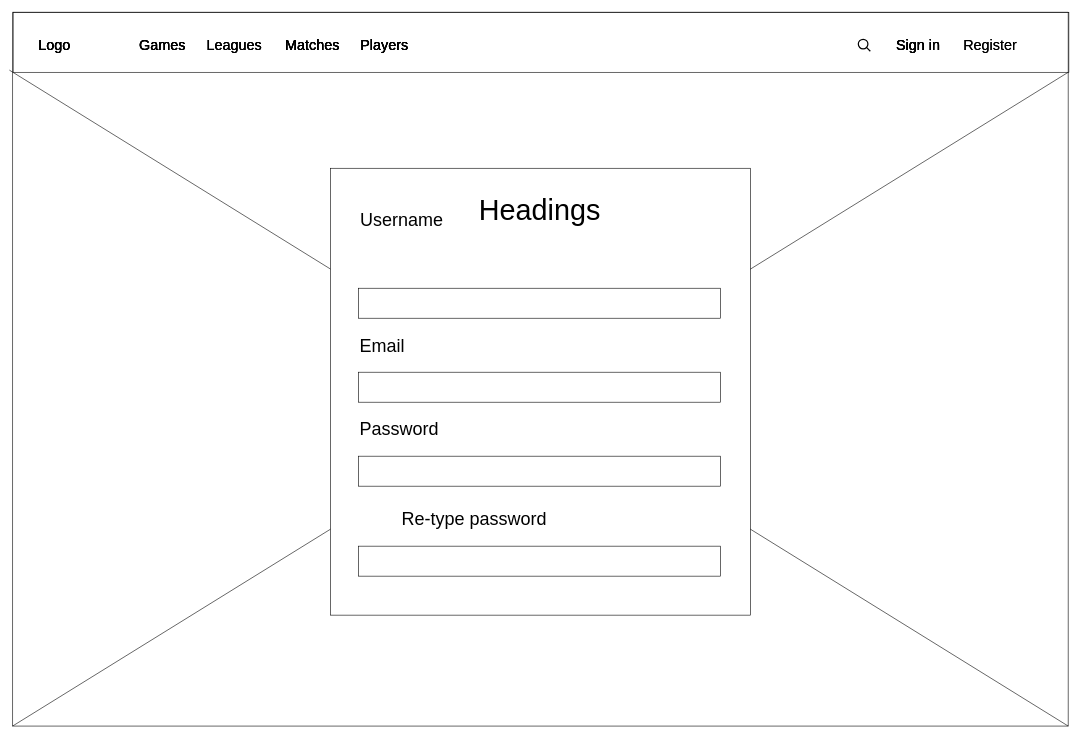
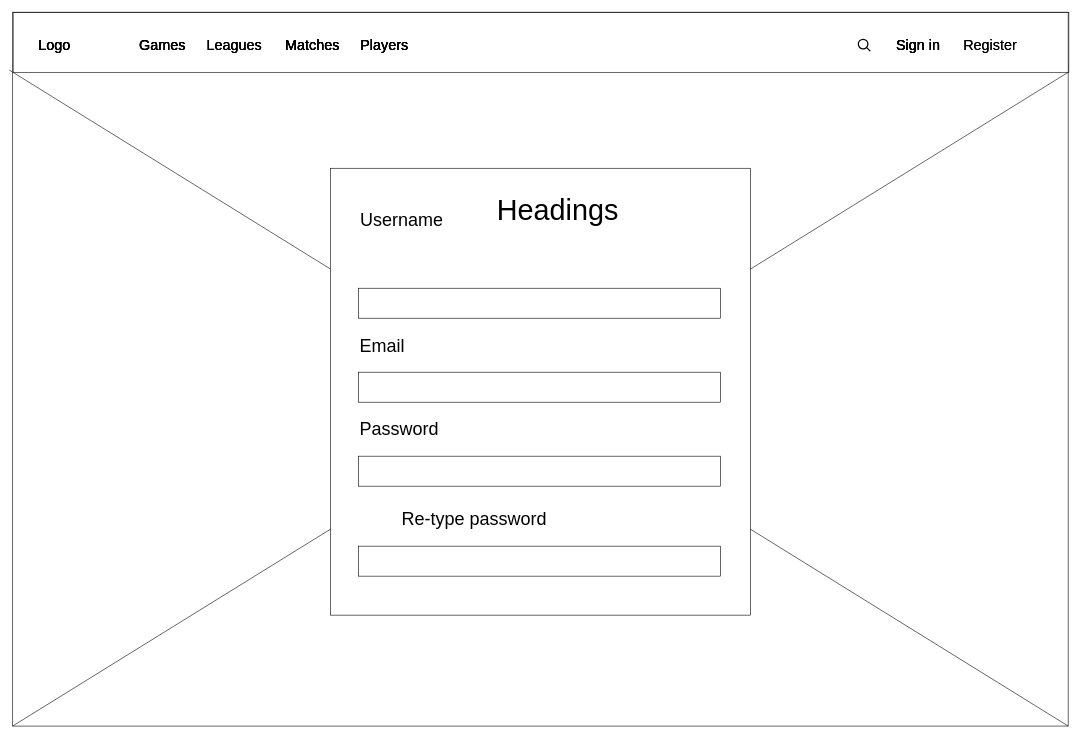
  <mxCell id="0" />
  <mxCell id="1" parent="0" />
  <mxCell id="2" value="" style="endArrow=none;html=1;rounded=0;entryX=1;entryY=0.084;entryDx=0;entryDy=0;exitX=0;exitY=1;exitDx=0;exitDy=0;entryPerimeter=0;" edge="1" parent="1" source="12" target="12"><mxGeometry width="50" height="50" relative="1" as="geometry"><mxPoint x="590" y="680" as="sourcePoint" /><mxPoint x="690" y="580" as="targetPoint" /></mxGeometry></mxCell>
  <mxCell id="3" value="" style="endArrow=none;html=1;rounded=0;entryX=-0.003;entryY=0.081;entryDx=0;entryDy=0;exitX=1;exitY=1;exitDx=0;exitDy=0;entryPerimeter=0;startArrow=none;" edge="1" parent="1" source="12" target="12"><mxGeometry width="50" height="50" relative="1" as="geometry"><mxPoint x="970" y="700" as="sourcePoint" /><mxPoint x="590" y="580" as="targetPoint" /></mxGeometry></mxCell>
  <mxCell id="4" value="Register" style="text;html=1;strokeColor=none;fillColor=none;align=center;verticalAlign=middle;whiteSpace=wrap;rounded=0;labelBackgroundColor=none;fontSize=24;" vertex="1" parent="1"><mxGeometry x="1600" y="60" width="100" height="30" as="geometry" /></mxCell>
  <mxCell id="5" value="Logo" style="text;html=1;strokeColor=none;fillColor=none;align=center;verticalAlign=middle;whiteSpace=wrap;rounded=0;labelBackgroundColor=none;fontSize=24;" vertex="1" parent="1"><mxGeometry x="60" y="60" width="60" height="30" as="geometry" /></mxCell>
  <mxCell id="6" value="Games" style="text;html=1;strokeColor=none;fillColor=none;align=center;verticalAlign=middle;whiteSpace=wrap;rounded=0;labelBackgroundColor=none;fontSize=24;" vertex="1" parent="1"><mxGeometry x="220" y="60" width="100" height="30" as="geometry" /></mxCell>
  <mxCell id="7" value="Leagues" style="text;html=1;strokeColor=none;fillColor=none;align=center;verticalAlign=middle;whiteSpace=wrap;rounded=0;labelBackgroundColor=none;fontSize=24;" vertex="1" parent="1"><mxGeometry x="340" y="60" width="100" height="30" as="geometry" /></mxCell>
  <mxCell id="8" value="Matches" style="text;html=1;strokeColor=none;fillColor=none;align=center;verticalAlign=middle;whiteSpace=wrap;rounded=0;labelBackgroundColor=none;fontSize=24;" vertex="1" parent="1"><mxGeometry x="470" y="60" width="100" height="30" as="geometry" /></mxCell>
  <mxCell id="9" value="Players" style="text;html=1;strokeColor=none;fillColor=none;align=center;verticalAlign=middle;whiteSpace=wrap;rounded=0;labelBackgroundColor=none;fontSize=24;" vertex="1" parent="1"><mxGeometry x="590" y="60" width="100" height="30" as="geometry" /></mxCell>
  <mxCell id="10" value="Sign in" style="text;html=1;strokeColor=none;fillColor=none;align=center;verticalAlign=middle;whiteSpace=wrap;rounded=0;labelBackgroundColor=none;fontSize=24;" vertex="1" parent="1"><mxGeometry x="1480" y="60" width="100" height="30" as="geometry" /></mxCell>
  <mxCell id="11" value="" style="rounded=0;whiteSpace=wrap;html=1;fillColor=none;" vertex="1" parent="1"><mxGeometry x="21" width="1760" height="100" as="geometry" y="20" /></mxCell>
  <mxCell id="12" value="" style="swimlane;startSize=0;" vertex="1" parent="1"><mxGeometry x="20" width="1760" height="1190" as="geometry" y="20"><mxRectangle x="80" width="50" height="40" as="alternateBounds" /></mxGeometry></mxCell>
  <mxCell id="13" value="Logo" style="text;html=1;strokeColor=none;fillColor=none;align=center;verticalAlign=middle;whiteSpace=wrap;rounded=0;labelBackgroundColor=none;fontSize=24;" vertex="1" parent="12"><mxGeometry x="40" y="40" width="60" height="30" as="geometry" /></mxCell>
  <mxCell id="14" value="Games" style="text;html=1;strokeColor=none;fillColor=none;align=center;verticalAlign=middle;whiteSpace=wrap;rounded=0;labelBackgroundColor=none;fontSize=24;" vertex="1" parent="12"><mxGeometry x="200" y="40" width="100" height="30" as="geometry" /></mxCell>
  <mxCell id="15" value="Matches" style="text;html=1;strokeColor=none;fillColor=none;align=center;verticalAlign=middle;whiteSpace=wrap;rounded=0;labelBackgroundColor=none;fontSize=24;" vertex="1" parent="12"><mxGeometry x="450" y="40" width="100" height="30" as="geometry" /></mxCell>
  <mxCell id="16" value="Players" style="text;html=1;strokeColor=none;fillColor=none;align=center;verticalAlign=middle;whiteSpace=wrap;rounded=0;labelBackgroundColor=none;fontSize=24;" vertex="1" parent="12"><mxGeometry x="570" y="40" width="100" height="30" as="geometry" /></mxCell>
  <mxCell id="17" value="Sign in" style="text;html=1;strokeColor=none;fillColor=none;align=center;verticalAlign=middle;whiteSpace=wrap;rounded=0;labelBackgroundColor=none;fontSize=24;" vertex="1" parent="12"><mxGeometry x="1460" y="40" width="100" height="30" as="geometry" /></mxCell>
  <mxCell id="18" value="Register" style="text;html=1;strokeColor=none;fillColor=none;align=center;verticalAlign=middle;whiteSpace=wrap;rounded=0;labelBackgroundColor=none;fontSize=24;" vertex="1" parent="12"><mxGeometry x="1580" y="40" width="100" height="30" as="geometry" /></mxCell>
  <mxCell id="19" value="" style="html=1;verticalLabelPosition=bottom;align=center;labelBackgroundColor=#000000;verticalAlign=top;strokeWidth=2;strokeColor=#000000;shadow=0;dashed=0;shape=mxgraph.ios7.icons.looking_glass;fontSize=24;fillColor=default;" vertex="1" parent="12"><mxGeometry x="1410" y="45" width="20" height="20" as="geometry" /></mxCell>
  <mxCell id="20" value="Logo" style="text;html=1;strokeColor=none;fillColor=none;align=center;verticalAlign=middle;whiteSpace=wrap;rounded=0;labelBackgroundColor=none;fontSize=24;" vertex="1" parent="12"><mxGeometry x="40" y="40" width="60" height="30" as="geometry" /></mxCell>
  <mxCell id="21" value="Games" style="text;html=1;strokeColor=none;fillColor=none;align=center;verticalAlign=middle;whiteSpace=wrap;rounded=0;labelBackgroundColor=none;fontSize=24;" vertex="1" parent="12"><mxGeometry x="200" y="40" width="100" height="30" as="geometry" /></mxCell>
  <mxCell id="22" value="Leagues" style="text;html=1;strokeColor=none;fillColor=none;align=center;verticalAlign=middle;whiteSpace=wrap;rounded=0;labelBackgroundColor=none;fontSize=24;" vertex="1" parent="12"><mxGeometry x="320" y="40" width="100" height="30" as="geometry" /></mxCell>
  <mxCell id="23" value="Matches" style="text;html=1;strokeColor=none;fillColor=none;align=center;verticalAlign=middle;whiteSpace=wrap;rounded=0;labelBackgroundColor=none;fontSize=24;" vertex="1" parent="12"><mxGeometry x="450" y="40" width="100" height="30" as="geometry" /></mxCell>
  <mxCell id="24" value="Players" style="text;html=1;strokeColor=none;fillColor=none;align=center;verticalAlign=middle;whiteSpace=wrap;rounded=0;labelBackgroundColor=none;fontSize=24;" vertex="1" parent="12"><mxGeometry x="570" y="40" width="100" height="30" as="geometry" /></mxCell>
  <mxCell id="25" value="Sign in" style="text;html=1;strokeColor=none;fillColor=none;align=center;verticalAlign=middle;whiteSpace=wrap;rounded=0;labelBackgroundColor=none;fontSize=24;" vertex="1" parent="12"><mxGeometry x="1460" y="40" width="100" height="30" as="geometry" /></mxCell>
  <mxCell id="26" value="Logo" style="text;html=1;strokeColor=none;fillColor=none;align=center;verticalAlign=middle;whiteSpace=wrap;rounded=0;labelBackgroundColor=none;fontSize=24;" vertex="1" parent="12"><mxGeometry x="40" y="40" width="60" height="30" as="geometry" /></mxCell>
  <mxCell id="27" value="Games" style="text;html=1;strokeColor=none;fillColor=none;align=center;verticalAlign=middle;whiteSpace=wrap;rounded=0;labelBackgroundColor=none;fontSize=24;" vertex="1" parent="12"><mxGeometry x="200" y="40" width="100" height="30" as="geometry" /></mxCell>
  <mxCell id="28" value="Leagues" style="text;html=1;strokeColor=none;fillColor=none;align=center;verticalAlign=middle;whiteSpace=wrap;rounded=0;labelBackgroundColor=none;fontSize=24;" vertex="1" parent="12"><mxGeometry x="320" y="40" width="100" height="30" as="geometry" /></mxCell>
  <mxCell id="29" value="Matches" style="text;html=1;strokeColor=none;fillColor=none;align=center;verticalAlign=middle;whiteSpace=wrap;rounded=0;labelBackgroundColor=none;fontSize=24;" vertex="1" parent="12"><mxGeometry x="450" y="40" width="100" height="30" as="geometry" /></mxCell>
  <mxCell id="30" value="Players" style="text;html=1;strokeColor=none;fillColor=none;align=center;verticalAlign=middle;whiteSpace=wrap;rounded=0;labelBackgroundColor=none;fontSize=24;" vertex="1" parent="12"><mxGeometry x="570" y="40" width="100" height="30" as="geometry" /></mxCell>
  <mxCell id="31" value="Sign in" style="text;html=1;strokeColor=none;fillColor=none;align=center;verticalAlign=middle;whiteSpace=wrap;rounded=0;labelBackgroundColor=none;fontSize=24;" vertex="1" parent="12"><mxGeometry x="1460" y="40" width="100" height="30" as="geometry" /></mxCell>
  <mxCell id="32" value="" style="rounded=0;whiteSpace=wrap;html=1;" vertex="1" parent="12"><mxGeometry x="530" y="260" width="700" height="745" as="geometry" /></mxCell>
  <mxCell id="33" value="" style="rounded=0;whiteSpace=wrap;html=1;" vertex="1" parent="12"><mxGeometry x="577" y="460" width="603" height="50" as="geometry" /></mxCell>
- <mxCell id="34" value="&lt;font style=&quot;font-size: 48px&quot;&gt;Headings&lt;/font&gt;" style="text;html=1;strokeColor=none;fillColor=none;align=center;verticalAlign=middle;whiteSpace=wrap;rounded=0;" vertex="1" parent="12"><mxGeometry x="753.5" y="300" width="250" height="60" as="geometry" /></mxCell>
+ <mxCell id="34" value="&lt;font style=&quot;font-size: 48px&quot;&gt;Headings&lt;/font&gt;" style="text;html=1;strokeColor=none;fillColor=none;align=center;verticalAlign=middle;whiteSpace=wrap;rounded=0;" vertex="1" parent="12"><mxGeometry x="783.5" y="300" width="250" height="60" as="geometry" /></mxCell>
  <mxCell id="35" value="&lt;font style=&quot;font-size: 30px&quot;&gt;Username&lt;/font&gt;" style="text;html=1;strokeColor=none;fillColor=none;align=center;verticalAlign=middle;whiteSpace=wrap;rounded=0;" vertex="1" parent="12"><mxGeometry x="559" y="320" width="180" height="50" as="geometry" /></mxCell>
  <mxCell id="36" value="" style="rounded=0;whiteSpace=wrap;html=1;" vertex="1" parent="12"><mxGeometry x="577" y="600" width="603" height="50" as="geometry" /></mxCell>
  <mxCell id="37" value="&lt;span style=&quot;font-size: 30px&quot;&gt;Email&lt;/span&gt;" style="text;html=1;strokeColor=none;fillColor=none;align=left;verticalAlign=middle;whiteSpace=wrap;rounded=0;" vertex="1" parent="12"><mxGeometry x="577" y="530" width="180" height="50" as="geometry" /></mxCell>
  <mxCell id="38" value="" style="rounded=0;whiteSpace=wrap;html=1;" vertex="1" parent="12"><mxGeometry x="577" y="740" width="603" height="50" as="geometry" /></mxCell>
  <mxCell id="39" value="" style="rounded=0;whiteSpace=wrap;html=1;" vertex="1" parent="12"><mxGeometry x="577" y="890" width="603" height="50" as="geometry" /></mxCell>
  <mxCell id="40" value="&lt;span style=&quot;font-size: 30px&quot;&gt;Password&lt;/span&gt;" style="text;html=1;strokeColor=none;fillColor=none;align=left;verticalAlign=middle;whiteSpace=wrap;rounded=0;" vertex="1" parent="12"><mxGeometry x="577" y="670" width="180" height="50" as="geometry" /></mxCell>
  <mxCell id="41" value="&lt;span style=&quot;font-size: 30px&quot;&gt;Re-type password&lt;/span&gt;" style="text;html=1;strokeColor=none;fillColor=none;align=left;verticalAlign=middle;whiteSpace=wrap;rounded=0;" vertex="1" parent="12"><mxGeometry x="647" y="820" width="303" height="50" as="geometry" /></mxCell>
